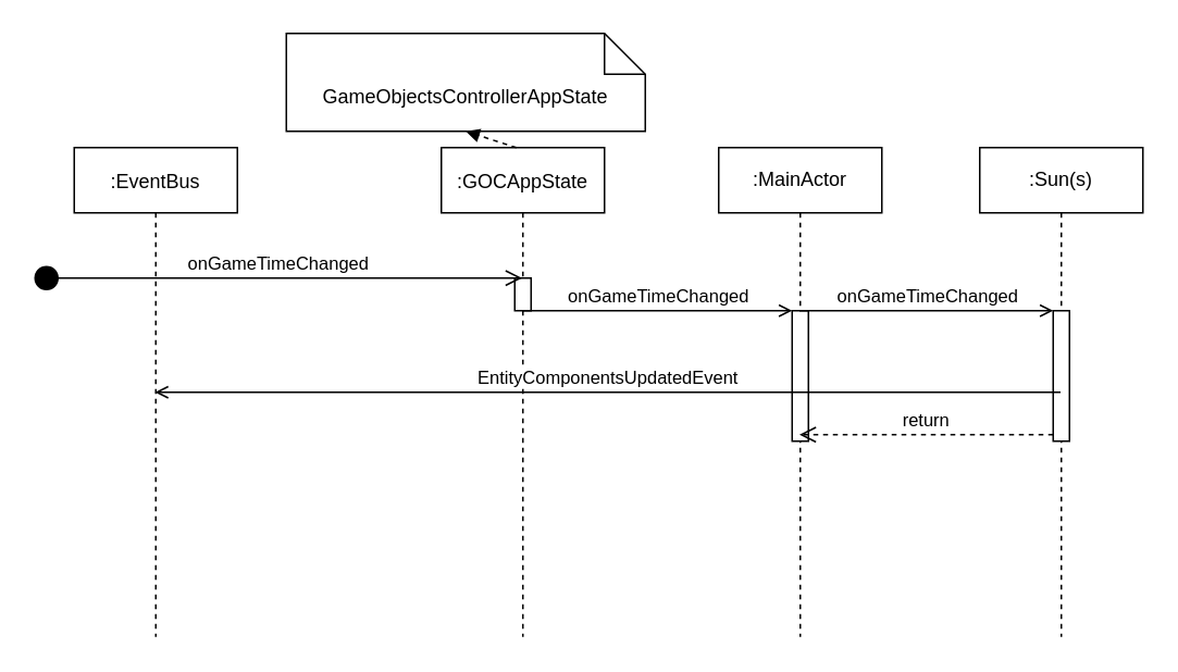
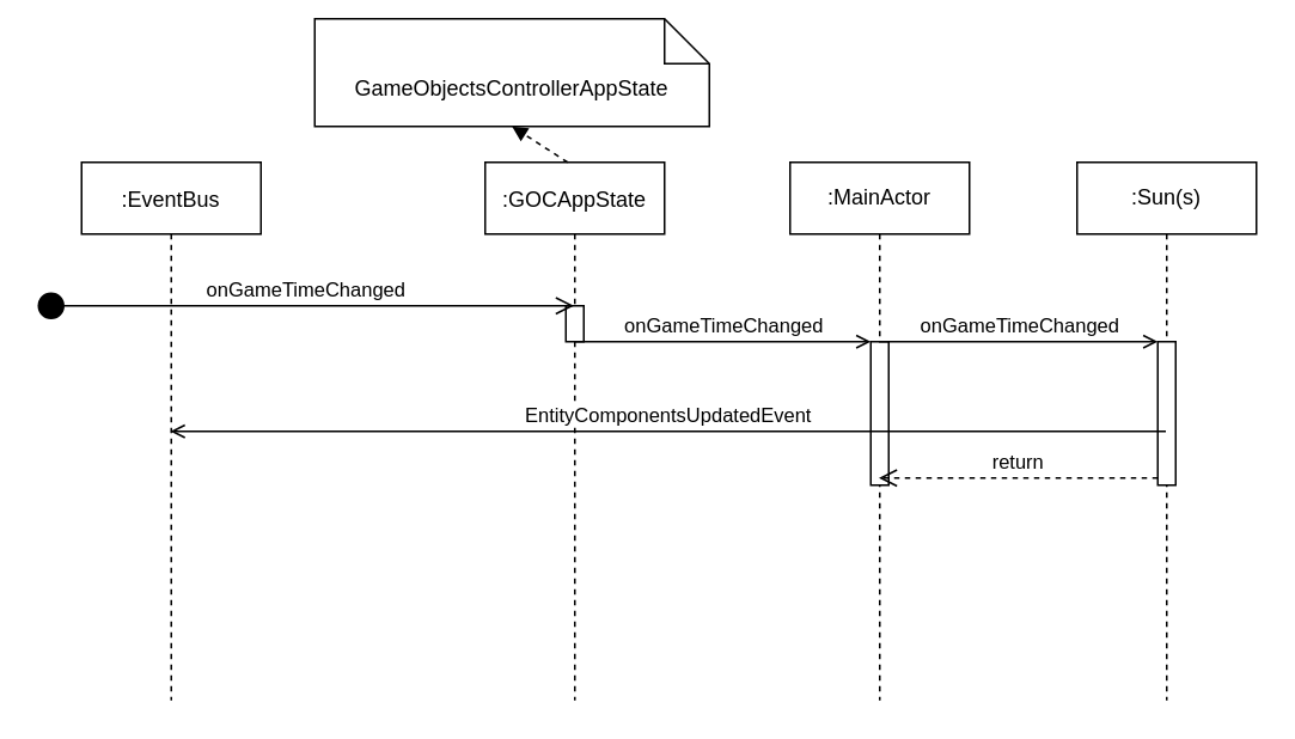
  <mxCell id="0" />
  <mxCell id="1" parent="0" />
  <mxCell id="2" value=":EventBus" style="shape=umlLifeline;perimeter=lifelinePerimeter;container=1;collapsible=0;recursiveResize=0;rounded=0;shadow=0;strokeWidth=1;" parent="1" vertex="1"><mxGeometry x="45" y="90" width="100" height="300" as="geometry" /></mxCell>
  <mxCell id="3" value=":GOCAppState" style="shape=umlLifeline;perimeter=lifelinePerimeter;container=1;collapsible=0;recursiveResize=0;rounded=0;shadow=0;strokeWidth=1;" parent="1" vertex="1"><mxGeometry x="270" y="90" width="100" height="300" as="geometry" /></mxCell>
  <mxCell id="4" value="" style="html=1;points=[];perimeter=orthogonalPerimeter;" vertex="1" parent="3"><mxGeometry x="45" y="80" width="10" height="20" as="geometry" /></mxCell>
- <mxCell id="5" value="GameObjectsControllerAppState" style="shape=note2;boundedLbl=1;whiteSpace=wrap;html=1;size=25;verticalAlign=top;align=center;" vertex="1" parent="1"><mxGeometry x="175" y="20" width="220" height="60" as="geometry" /></mxCell>
+ <mxCell id="5" value="GameObjectsControllerAppState" style="shape=note2;boundedLbl=1;whiteSpace=wrap;html=1;size=25;verticalAlign=top;align=center;" vertex="1" parent="1"><mxGeometry x="175" y="10" width="220" height="60" as="geometry" /></mxCell>
  <mxCell id="6" value="" style="endArrow=block;dashed=1;html=1;entryX=0.5;entryY=1;entryDx=0;entryDy=0;entryPerimeter=0;exitX=0.46;exitY=0;exitDx=0;exitDy=0;exitPerimeter=0;" edge="1" parent="1" source="3" target="5"><mxGeometry width="50" height="50" relative="1" as="geometry"><mxPoint x="370" y="410" as="sourcePoint" /><mxPoint x="420" y="360" as="targetPoint" /></mxGeometry></mxCell>
  <mxCell id="7" value="onGameTimeChanged" style="html=1;verticalAlign=bottom;startArrow=circle;startFill=1;endArrow=open;startSize=6;endSize=8;" edge="1" parent="1" target="3"><mxGeometry width="80" relative="1" as="geometry"><mxPoint x="20" y="170" as="sourcePoint" /><mxPoint x="100" y="170" as="targetPoint" /></mxGeometry></mxCell>
  <mxCell id="8" value=":MainActor" style="shape=umlLifeline;perimeter=lifelinePerimeter;whiteSpace=wrap;html=1;container=1;collapsible=0;recursiveResize=0;outlineConnect=0;" vertex="1" parent="1"><mxGeometry x="440" y="90" width="100" height="300" as="geometry" /></mxCell>
  <mxCell id="9" value="" style="html=1;points=[];perimeter=orthogonalPerimeter;" vertex="1" parent="8"><mxGeometry x="45" y="100" width="10" height="80" as="geometry" /></mxCell>
  <mxCell id="10" value="onGameTimeChanged" style="html=1;verticalAlign=bottom;endArrow=open;entryX=0;entryY=0;endFill=0;" edge="1" target="9" parent="1" source="3"><mxGeometry relative="1" as="geometry"><mxPoint x="280" y="350" as="sourcePoint" /></mxGeometry></mxCell>
  <mxCell id="11" value=":Sun(s)" style="shape=umlLifeline;perimeter=lifelinePerimeter;whiteSpace=wrap;html=1;container=1;collapsible=0;recursiveResize=0;outlineConnect=0;rounded=0;glass=0;sketch=0;shadow=0;perimeterSpacing=0;" vertex="1" parent="1"><mxGeometry x="600" y="90" width="100" height="300" as="geometry" /></mxCell>
  <mxCell id="12" value="" style="html=1;points=[];perimeter=orthogonalPerimeter;" vertex="1" parent="11"><mxGeometry x="45" y="100" width="10" height="80" as="geometry" /></mxCell>
  <mxCell id="13" value="onGameTimeChanged" style="html=1;verticalAlign=bottom;endArrow=open;entryX=0;entryY=0;endFill=0;" edge="1" target="12" parent="1" source="8"><mxGeometry relative="1" as="geometry"><mxPoint x="560" y="190" as="sourcePoint" /></mxGeometry></mxCell>
  <mxCell id="14" value="return" style="html=1;verticalAlign=bottom;endArrow=open;dashed=1;endSize=8;exitX=0;exitY=0.95;" edge="1" source="12" parent="1" target="8"><mxGeometry relative="1" as="geometry"><mxPoint x="560" y="266" as="targetPoint" /></mxGeometry></mxCell>
  <mxCell id="15" value="EntityComponentsUpdatedEvent" style="html=1;verticalAlign=bottom;endArrow=open;endFill=0;" edge="1" parent="1" source="11" target="2"><mxGeometry width="80" relative="1" as="geometry"><mxPoint x="350" y="390" as="sourcePoint" /><mxPoint x="430" y="390" as="targetPoint" /></mxGeometry></mxCell>
